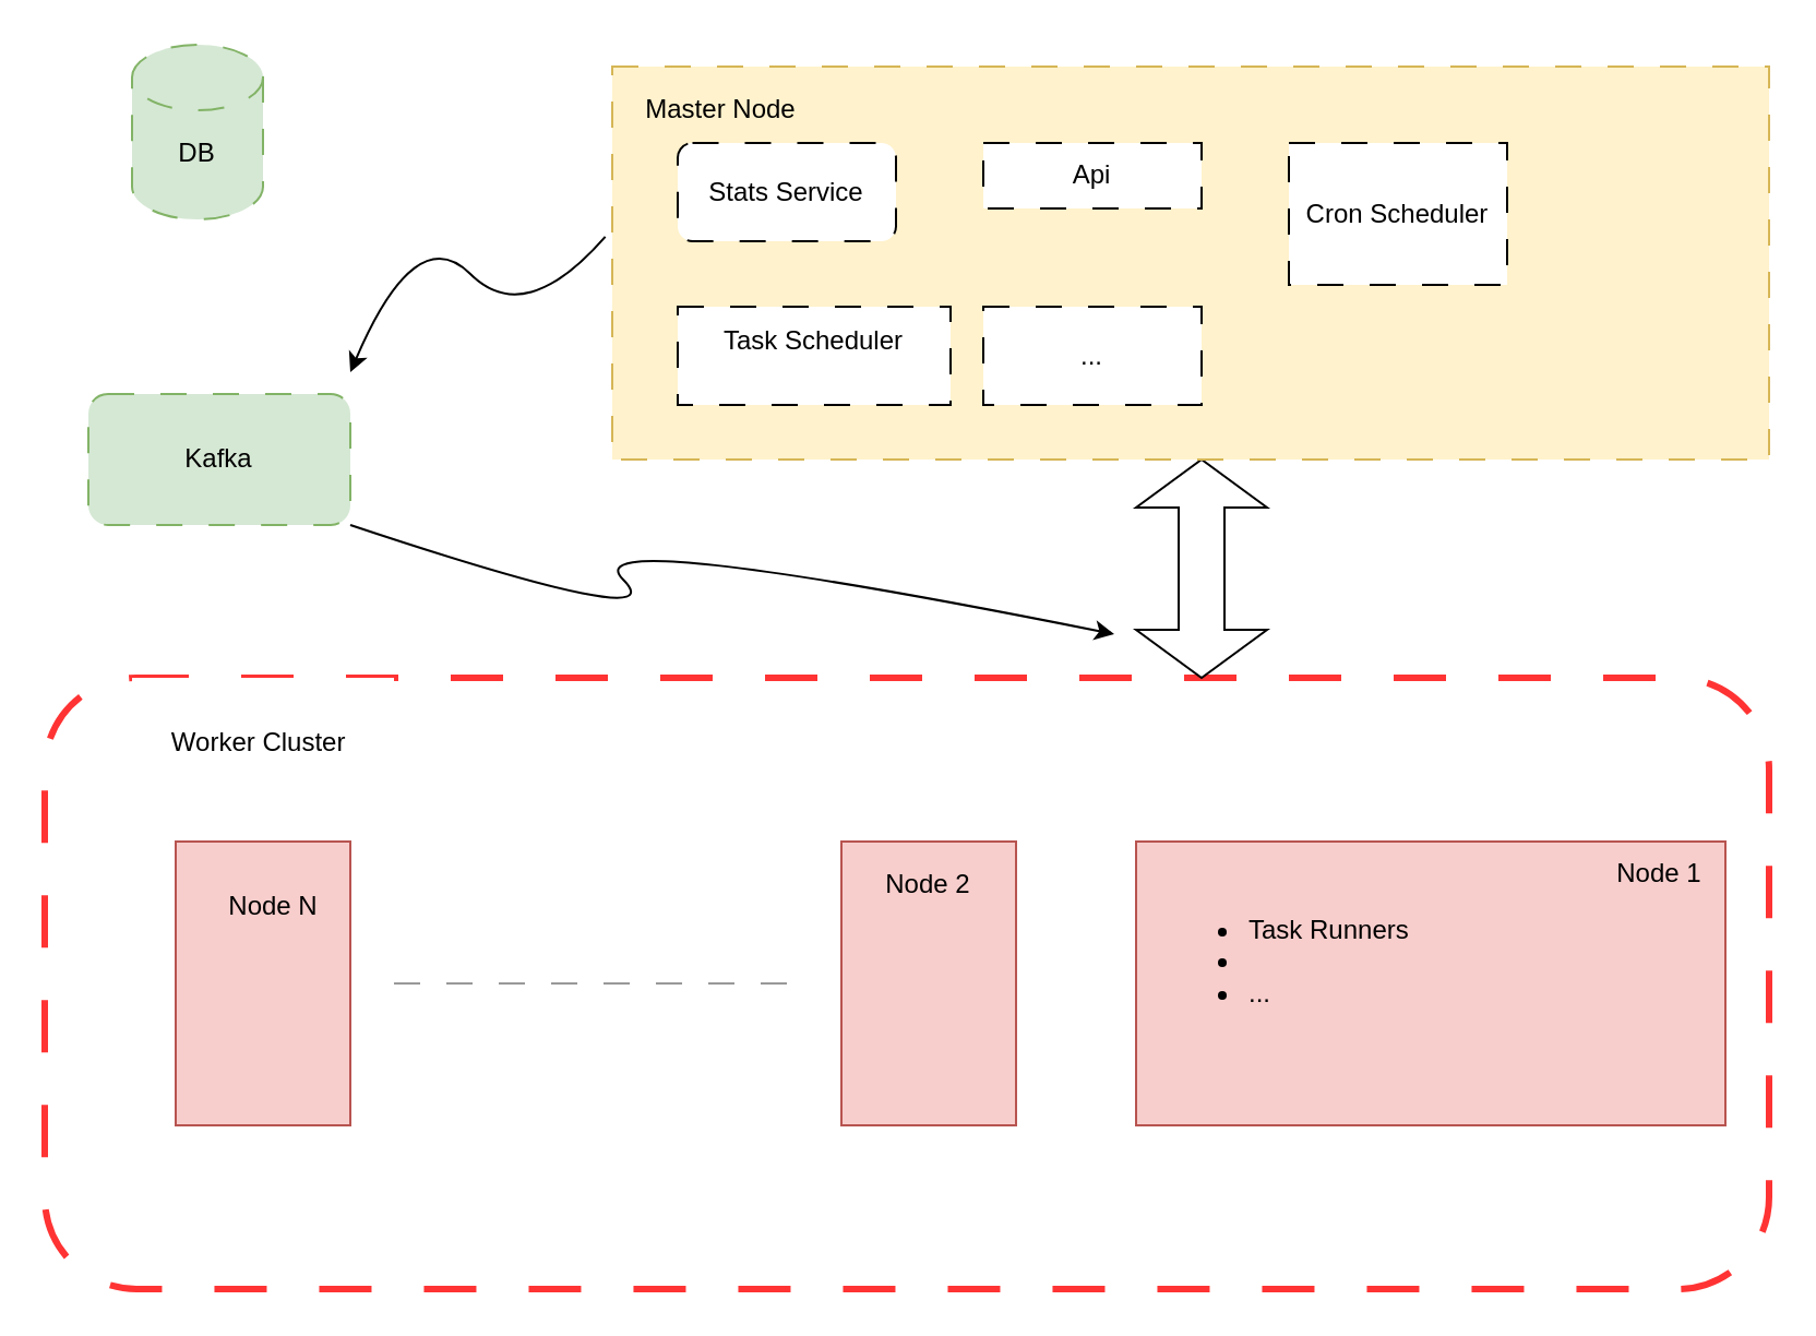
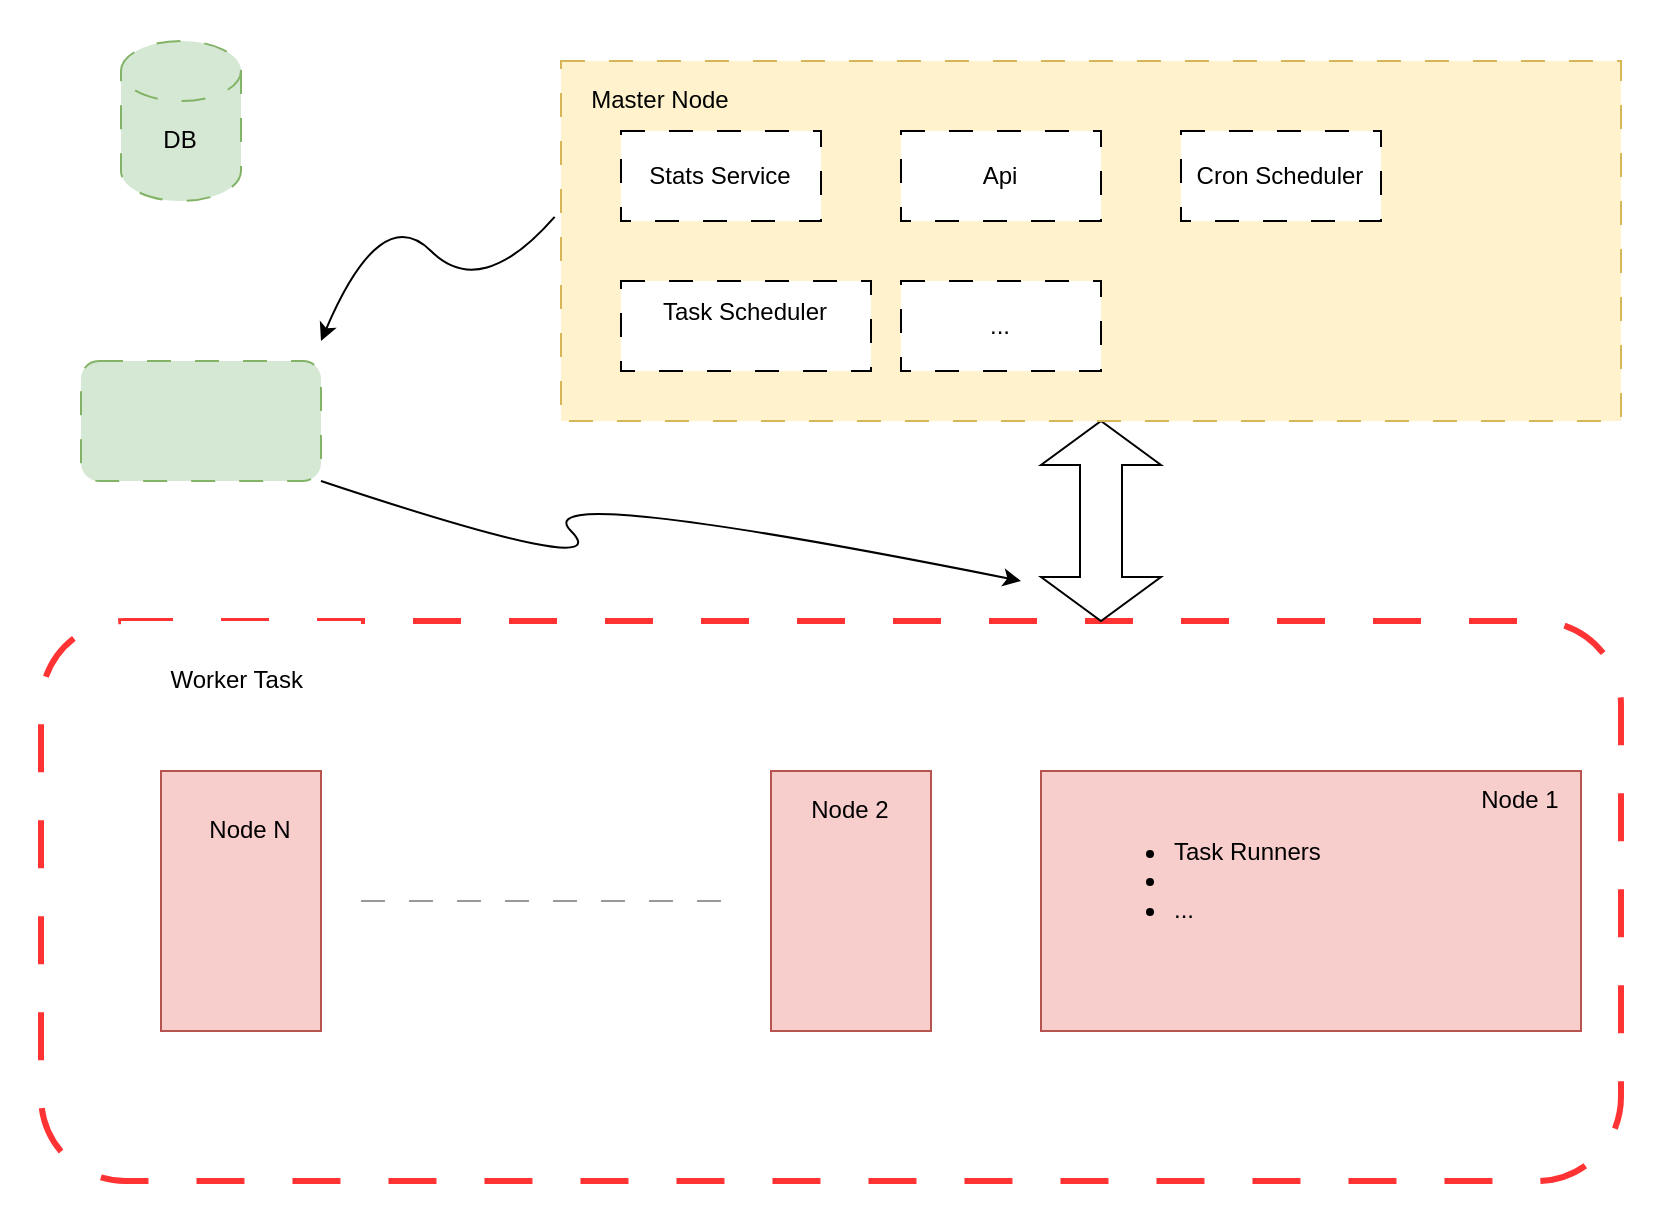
  <mxCell id="0" />
  <mxCell id="1" parent="0" />
  <mxCell id="2" value="" style="group" parent="1" vertex="1" connectable="0"><mxGeometry x="20" y="290" width="790" height="300" as="geometry" /></mxCell>
  <mxCell id="3" value="" style="rounded=1;whiteSpace=wrap;html=1;dashed=1;dashPattern=8 8;strokeColor=#FF3333;strokeWidth=3;" parent="2" vertex="1"><mxGeometry y="20" width="790" height="280" as="geometry" /></mxCell>
- <mxCell id="4" value="Worker Cluster&amp;nbsp;" style="rounded=0;whiteSpace=wrap;html=1;strokeColor=none;" parent="2" vertex="1"><mxGeometry x="40" y="20" width="120" height="60" as="geometry" /></mxCell>
+ <mxCell id="4" value="Worker Task&amp;nbsp;" style="rounded=0;whiteSpace=wrap;html=1;strokeColor=none;" parent="2" vertex="1"><mxGeometry x="40" y="20" width="120" height="60" as="geometry" /></mxCell>
  <mxCell id="5" value="" style="verticalLabelPosition=bottom;shadow=0;dashed=1;align=center;html=1;verticalAlign=top;strokeWidth=1;shape=mxgraph.mockup.markup.line;strokeColor=#999999;dashPattern=12 12;" parent="2" vertex="1"><mxGeometry x="160" y="150" width="180" height="20" as="geometry" /></mxCell>
  <mxCell id="6" value="" style="group" parent="2" vertex="1" connectable="0"><mxGeometry x="365" y="95" width="80" height="130" as="geometry" /></mxCell>
  <mxCell id="7" value="" style="rounded=0;whiteSpace=wrap;html=1;strokeColor=#b85450;strokeWidth=1;fillColor=#f8cecc;" parent="6" vertex="1"><mxGeometry width="80" height="130" as="geometry" /></mxCell>
  <mxCell id="8" value="Node 2" style="text;html=1;strokeColor=none;fillColor=none;align=center;verticalAlign=middle;whiteSpace=wrap;rounded=0;" parent="6" vertex="1"><mxGeometry x="10" y="5" width="60" height="30" as="geometry" /></mxCell>
  <mxCell id="9" value="" style="group" parent="2" vertex="1" connectable="0"><mxGeometry x="60" y="95" width="80" height="130" as="geometry" /></mxCell>
  <mxCell id="10" value="" style="rounded=0;whiteSpace=wrap;html=1;strokeColor=#b85450;strokeWidth=1;fillColor=#f8cecc;" parent="9" vertex="1"><mxGeometry width="80" height="130" as="geometry" /></mxCell>
  <mxCell id="11" value="Node N" style="text;html=1;strokeColor=none;fillColor=none;align=center;verticalAlign=middle;whiteSpace=wrap;rounded=0;" parent="9" vertex="1"><mxGeometry x="15" y="15" width="60" height="30" as="geometry" /></mxCell>
  <mxCell id="12" value="" style="group" parent="2" vertex="1" connectable="0"><mxGeometry x="500" y="95" width="270" height="130" as="geometry" /></mxCell>
  <mxCell id="13" value="" style="rounded=0;whiteSpace=wrap;html=1;strokeColor=#b85450;strokeWidth=1;fillColor=#f8cecc;" parent="12" vertex="1"><mxGeometry width="270" height="130" as="geometry" /></mxCell>
  <mxCell id="14" value="Node 1" style="text;html=1;strokeColor=none;fillColor=none;align=center;verticalAlign=middle;whiteSpace=wrap;rounded=0;" parent="12" vertex="1"><mxGeometry x="210" width="60" height="30" as="geometry" /></mxCell>
- <mxCell id="15" value="&lt;ul&gt;&lt;li&gt;Task Runners&lt;/li&gt;&lt;li&gt;&lt;br&gt;&lt;/li&gt;&lt;li&gt;...&lt;/li&gt;&lt;/ul&gt;" style="text;strokeColor=none;fillColor=none;html=1;whiteSpace=wrap;verticalAlign=middle;overflow=hidden;" parent="12" vertex="1"><mxGeometry x="10" y="15" width="160" height="80" as="geometry" /></mxCell>
+ <mxCell id="15" value="&lt;ul&gt;&lt;li&gt;Task Runners&lt;/li&gt;&lt;li&gt;&lt;br&gt;&lt;/li&gt;&lt;li&gt;...&lt;/li&gt;&lt;/ul&gt;" style="text;strokeColor=none;fillColor=none;html=1;whiteSpace=wrap;verticalAlign=middle;overflow=hidden;" parent="12" vertex="1"><mxGeometry x="25" y="15" width="160" height="80" as="geometry" /></mxCell>
  <mxCell id="16" value="" style="html=1;shadow=0;dashed=0;align=center;verticalAlign=middle;shape=mxgraph.arrows2.twoWayArrow;dy=0.65;dx=22;dashPattern=12 12;strokeColor=#000000;strokeWidth=1;rotation=90;" parent="1" vertex="1"><mxGeometry x="500" y="230" width="100" height="60" as="geometry" /></mxCell>
  <mxCell id="17" value="" style="group" parent="1" vertex="1" connectable="0"><mxGeometry x="280" y="30" width="530" height="180" as="geometry" /></mxCell>
  <mxCell id="18" value="" style="rounded=0;whiteSpace=wrap;html=1;dashed=1;dashPattern=12 12;strokeColor=#d6b656;strokeWidth=1;fillColor=#fff2cc;" parent="17" vertex="1"><mxGeometry width="530" height="180" as="geometry" /></mxCell>
  <mxCell id="19" value="Master Node" style="text;html=1;strokeColor=none;fillColor=none;align=center;verticalAlign=middle;whiteSpace=wrap;rounded=0;" parent="17" vertex="1"><mxGeometry y="5" width="100" height="30" as="geometry" /></mxCell>
- <mxCell id="20" value="Stats Service" style="whiteSpace=wrap;html=1;dashed=1;dashPattern=12 12;strokeColor=#000000;strokeWidth=1;rounded=1;" parent="17" vertex="1"><mxGeometry x="30" y="35" width="100" height="45" as="geometry" /></mxCell>
- <mxCell id="21" value="Api" style="rounded=0;whiteSpace=wrap;html=1;dashed=1;dashPattern=12 12;strokeColor=#000000;strokeWidth=1;" parent="17" vertex="1"><mxGeometry x="170" y="35" width="100" height="30" as="geometry" /></mxCell>
- <mxCell id="22" value="Cron Scheduler" style="rounded=0;whiteSpace=wrap;html=1;dashed=1;dashPattern=12 12;strokeColor=#000000;strokeWidth=1;" parent="17" vertex="1"><mxGeometry x="310" y="35" width="100" height="65" as="geometry" /></mxCell>
+ <mxCell id="20" value="Stats Service" style="rounded=0;whiteSpace=wrap;html=1;dashed=1;dashPattern=12 12;strokeColor=#000000;strokeWidth=1;" parent="17" vertex="1"><mxGeometry x="30" y="35" width="100" height="45" as="geometry" /></mxCell>
+ <mxCell id="21" value="Api" style="rounded=0;whiteSpace=wrap;html=1;dashed=1;dashPattern=12 12;strokeColor=#000000;strokeWidth=1;" parent="17" vertex="1"><mxGeometry x="170" y="35" width="100" height="45" as="geometry" /></mxCell>
+ <mxCell id="22" value="Cron Scheduler" style="rounded=0;whiteSpace=wrap;html=1;dashed=1;dashPattern=12 12;strokeColor=#000000;strokeWidth=1;" parent="17" vertex="1"><mxGeometry x="310" y="35" width="100" height="45" as="geometry" /></mxCell>
  <mxCell id="23" value="Task Scheduler&lt;br&gt;&amp;nbsp;" style="rounded=0;whiteSpace=wrap;html=1;dashed=1;dashPattern=12 12;strokeColor=#000000;strokeWidth=1;" parent="17" vertex="1"><mxGeometry x="30" y="110" width="125" height="45" as="geometry" /></mxCell>
  <mxCell id="24" value="..." style="rounded=0;whiteSpace=wrap;html=1;dashed=1;dashPattern=12 12;strokeColor=#000000;strokeWidth=1;" parent="17" vertex="1"><mxGeometry x="170" y="110" width="100" height="45" as="geometry" /></mxCell>
  <mxCell id="25" value="" style="group" parent="1" vertex="1" connectable="0"><mxGeometry x="60" y="20" width="60" height="80" as="geometry" /></mxCell>
  <mxCell id="26" value="" style="shape=cylinder3;whiteSpace=wrap;html=1;boundedLbl=1;backgroundOutline=1;size=15;dashed=1;dashPattern=12 12;strokeColor=#82b366;strokeWidth=1;fillColor=#d5e8d4;" parent="25" vertex="1"><mxGeometry width="60" height="80" as="geometry" /></mxCell>
  <mxCell id="27" value="DB" style="text;html=1;strokeColor=none;fillColor=none;align=center;verticalAlign=middle;whiteSpace=wrap;rounded=0;" parent="25" vertex="1"><mxGeometry y="35" width="60" height="30" as="geometry" /></mxCell>
  <mxCell id="28" value="" style="rounded=1;whiteSpace=wrap;html=1;dashed=1;dashPattern=12 12;strokeColor=#82b366;strokeWidth=1;fillColor=#d5e8d4;" vertex="1" parent="1"><mxGeometry x="40" y="180" width="120" height="60" as="geometry" /></mxCell>
- <mxCell id="29" value="Kafka" style="text;html=1;strokeColor=none;fillColor=none;align=center;verticalAlign=middle;whiteSpace=wrap;rounded=0;" vertex="1" parent="1"><mxGeometry x="70" y="195" width="60" height="30" as="geometry" /></mxCell>
  <mxCell id="30" value="" style="curved=1;endArrow=classic;html=1;rounded=0;exitX=-0.006;exitY=0.433;exitDx=0;exitDy=0;exitPerimeter=0;" edge="1" parent="1" source="18"><mxGeometry width="50" height="50" relative="1" as="geometry"><mxPoint x="190" y="150" as="sourcePoint" /><mxPoint x="160" y="170" as="targetPoint" /><Array as="points"><mxPoint x="240" y="150" /><mxPoint x="190" y="100" /></Array></mxGeometry></mxCell>
  <mxCell id="31" value="" style="curved=1;endArrow=classic;html=1;rounded=0;exitX=1;exitY=1;exitDx=0;exitDy=0;" edge="1" parent="1" source="28"><mxGeometry width="50" height="50" relative="1" as="geometry"><mxPoint x="260" y="290" as="sourcePoint" /><mxPoint x="510" y="290" as="targetPoint" /><Array as="points"><mxPoint x="310" y="290" /><mxPoint x="260" y="240" /></Array></mxGeometry></mxCell>
